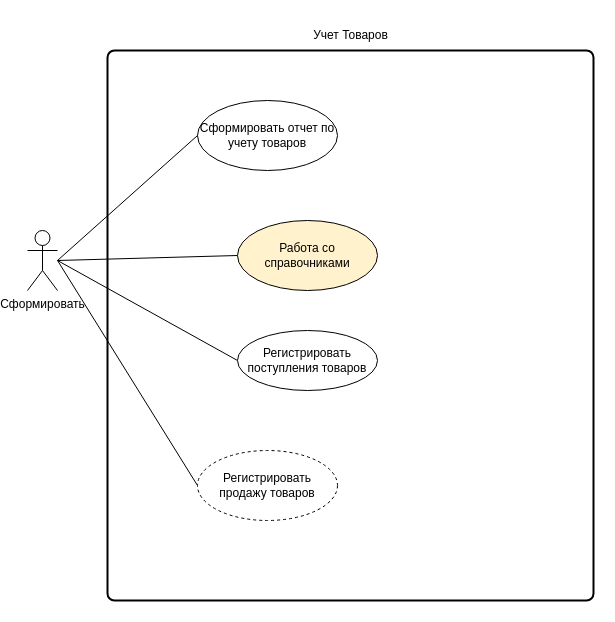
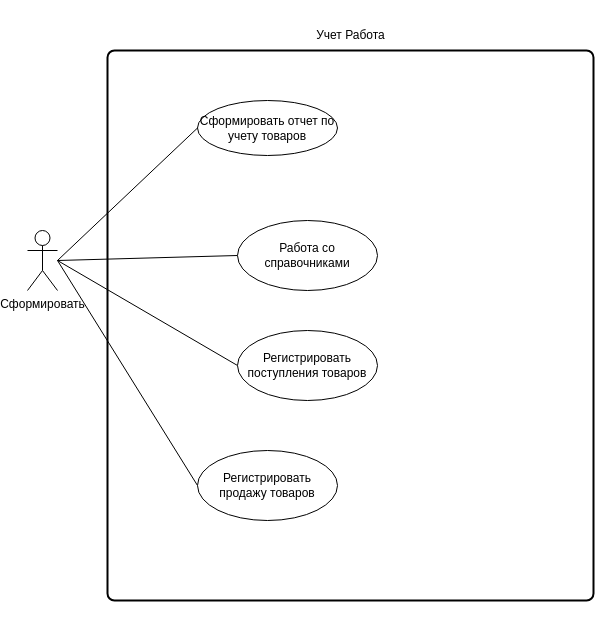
  <mxCell id="0" />
  <mxCell id="1" parent="0" />
  <mxCell id="2" value="" style="rounded=1;whiteSpace=wrap;html=1;absoluteArcSize=1;arcSize=14;strokeWidth=2;" vertex="1" parent="1"><mxGeometry x="100" y="50" width="486" height="550" as="geometry" /></mxCell>
- <mxCell id="3" value="Учет Товаров" style="text;html=1;align=center;verticalAlign=middle;resizable=0;points=[];autosize=1;strokeColor=none;fillColor=none;" vertex="1" parent="1"><mxGeometry x="293" y="20" width="100" height="30" as="geometry" /></mxCell>
- <mxCell id="4" value="Сформировать отчет по учету товаров" style="ellipse;whiteSpace=wrap;html=1;" vertex="1" parent="1"><mxGeometry x="190" y="100" width="140" height="70" as="geometry" /></mxCell>
+ <mxCell id="3" value="Учет Работа" style="text;html=1;align=center;verticalAlign=middle;resizable=0;points=[];autosize=1;strokeColor=none;fillColor=none;" vertex="1" parent="1"><mxGeometry x="293" y="20" width="100" height="30" as="geometry" /></mxCell>
+ <mxCell id="4" value="Сформировать отчет по учету товаров" style="ellipse;whiteSpace=wrap;html=1;" vertex="1" parent="1"><mxGeometry x="190" y="100" width="140" height="55" as="geometry" /></mxCell>
  <mxCell id="5" style="rounded=0;orthogonalLoop=1;jettySize=auto;html=1;entryX=0;entryY=0.5;entryDx=0;entryDy=0;endArrow=none;endFill=0;" edge="1" parent="1" target="4"><mxGeometry relative="1" as="geometry"><mxPoint x="50" y="260" as="sourcePoint" /></mxGeometry></mxCell>
  <mxCell id="6" style="rounded=0;orthogonalLoop=1;jettySize=auto;html=1;entryX=0;entryY=0.5;entryDx=0;entryDy=0;endArrow=none;endFill=0;" edge="1" parent="1" target="11"><mxGeometry relative="1" as="geometry"><mxPoint x="50" y="260" as="sourcePoint" /></mxGeometry></mxCell>
  <mxCell id="7" style="rounded=0;orthogonalLoop=1;jettySize=auto;html=1;entryX=0;entryY=0.5;entryDx=0;entryDy=0;endArrow=none;endFill=0;" edge="1" parent="1" target="12"><mxGeometry relative="1" as="geometry"><mxPoint x="50" y="260" as="sourcePoint" /></mxGeometry></mxCell>
  <mxCell id="8" style="rounded=0;orthogonalLoop=1;jettySize=auto;html=1;entryX=0;entryY=0.5;entryDx=0;entryDy=0;endArrow=none;endFill=0;" edge="1" parent="1" target="13"><mxGeometry relative="1" as="geometry"><mxPoint x="50" y="260" as="sourcePoint" /></mxGeometry></mxCell>
  <mxCell id="9" value="Сформировать" style="shape=umlActor;verticalLabelPosition=bottom;verticalAlign=top;html=1;" vertex="1" parent="1"><mxGeometry x="20" y="230" width="30" height="60" as="geometry" /></mxCell>
  <mxCell id="10" style="rounded=0;orthogonalLoop=1;jettySize=auto;html=1;entryX=0;entryY=0.5;entryDx=0;entryDy=0;" edge="1" parent="1"><mxGeometry relative="1" as="geometry"><mxPoint x="50" y="420.714" as="sourcePoint" /></mxGeometry></mxCell>
- <mxCell id="11" value="Работа со справочниками" style="ellipse;whiteSpace=wrap;html=1;fillColor=#fff2cc;" vertex="1" parent="1"><mxGeometry x="230" y="220" width="140" height="70" as="geometry" /></mxCell>
- <mxCell id="12" value="Регистрировать поступления товаров" style="ellipse;whiteSpace=wrap;html=1;" vertex="1" parent="1"><mxGeometry x="230" y="330" width="140" height="60" as="geometry" /></mxCell>
- <mxCell id="13" value="Регистрировать продажу товаров" style="ellipse;whiteSpace=wrap;html=1;dashed=1;" vertex="1" parent="1"><mxGeometry x="190" y="450" width="140" height="70" as="geometry" /></mxCell>
+ <mxCell id="11" value="Работа со справочниками" style="ellipse;whiteSpace=wrap;html=1;" vertex="1" parent="1"><mxGeometry x="230" y="220" width="140" height="70" as="geometry" /></mxCell>
+ <mxCell id="12" value="Регистрировать поступления товаров" style="ellipse;whiteSpace=wrap;html=1;" vertex="1" parent="1"><mxGeometry x="230" y="330" width="140" height="70" as="geometry" /></mxCell>
+ <mxCell id="13" value="Регистрировать продажу товаров" style="ellipse;whiteSpace=wrap;html=1;" vertex="1" parent="1"><mxGeometry x="190" y="450" width="140" height="70" as="geometry" /></mxCell>
